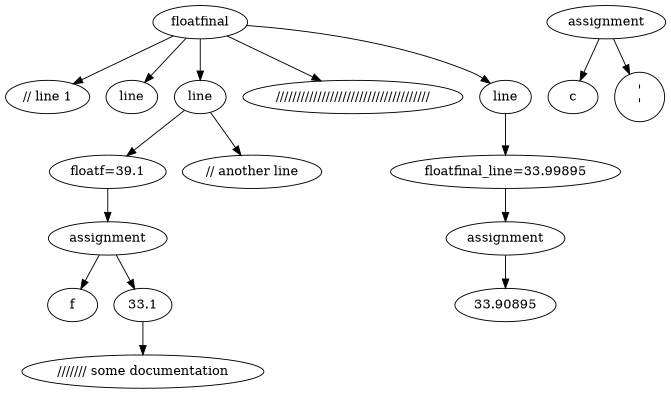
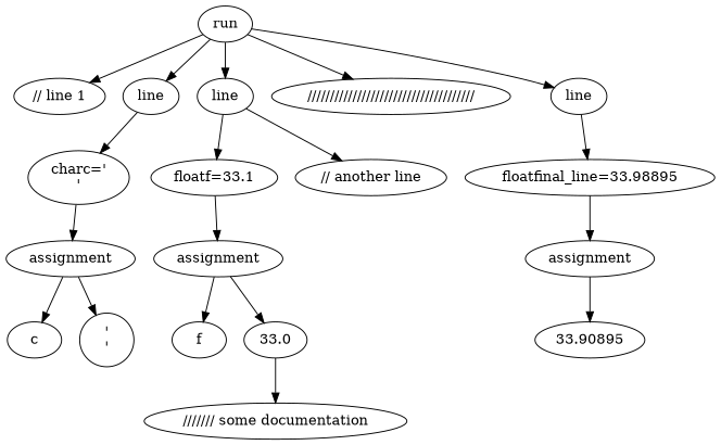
  digraph {
-   n1 [label=floatfinal]
+   n1 [label=run]
    n2 [label="// line 1\n"]
    n3 [label=line]
    n4 [label=line]
    n5 [label="/////////////////////////////////////\n"]
    n6 [label=line]
-   n8 [label="floatf=39.1"]
+   n7 [label="charc='\n'"]
+   n8 [label="floatf=33.1"]
    n9 [label="// another line\n"]
    n10 [label="/////// some documentation\n"]
-   n11 [label="floatfinal_line=33.99895"]
+   n11 [label="floatfinal_line=33.98895"]
    n12 [label=assignment]
    n13 [label=c]
    n14 [label="'\n'"]
    n15 [label=assignment]
    n16 [label=f]
-   n17 [label=33.1]
+   n17 [label=33.0]
    n18 [label=assignment]
    n19 [label=33.90895]
    n1 -> n2
    n1 -> n3
    n1 -> n4
    n1 -> n5
    n1 -> n6
+   n3 -> n7
    n4 -> n8
    n4 -> n9
    n6 -> n11
+   n7 -> n12
    n8 -> n15
    n11 -> n18
    n12 -> n13
    n12 -> n14
    n15 -> n16
    n15 -> n17
    n17 -> n10
    n18 -> n19
  }
